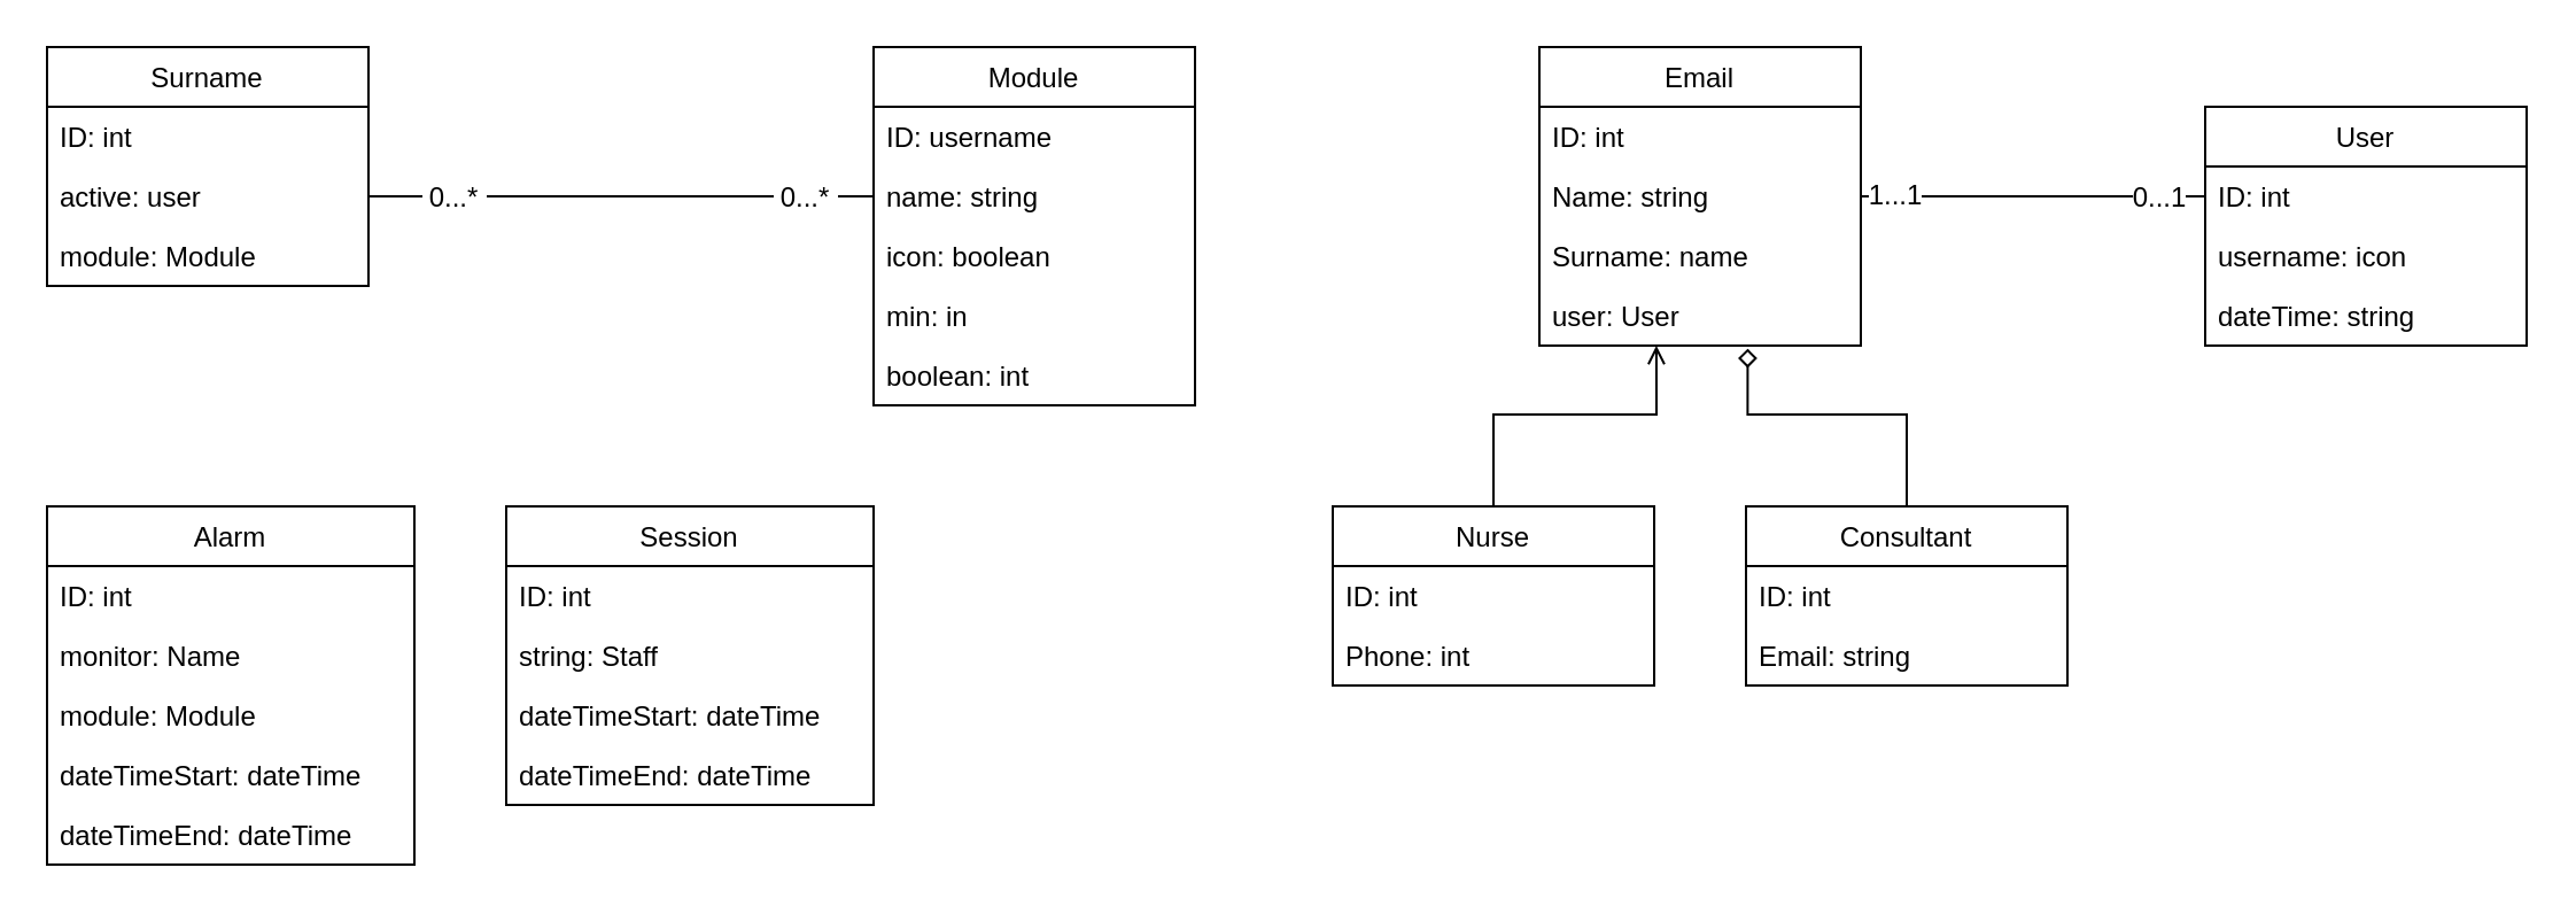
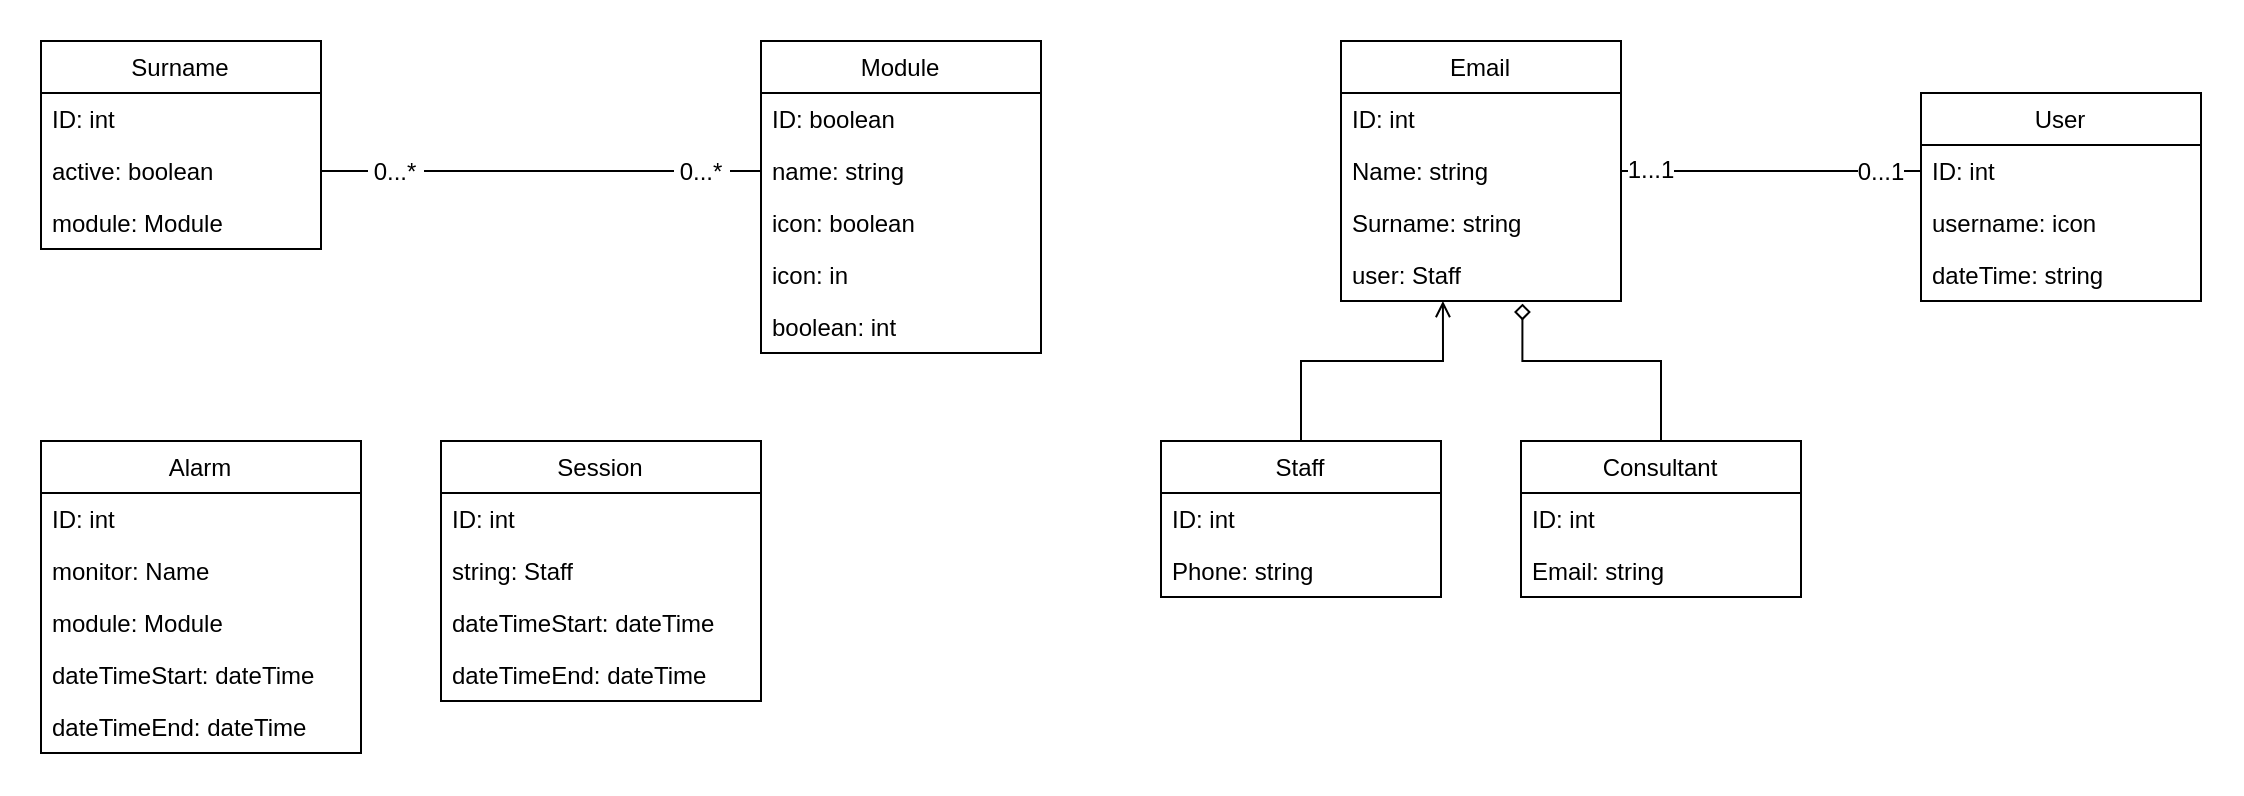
  <mxCell id="0" />
  <mxCell id="1" parent="0" />
  <mxCell id="2" value="Surname" parent="1" vertex="1" style="swimlane;fontStyle=0;childLayout=stackLayout;horizontal=1;startSize=26;fillColor=none;horizontalStack=0;resizeParent=1;resizeParentMax=0;resizeLast=0;collapsible=1;marginBottom=0;"><mxGeometry as="geometry" height="104" width="140" y="20" x="20" /></mxCell>
  <mxCell id="3" value="ID: int" parent="2" vertex="1" style="text;strokeColor=none;fillColor=none;align=left;verticalAlign=top;spacingLeft=4;spacingRight=4;overflow=hidden;rotatable=0;points=[[0,0.5],[1,0.5]];portConstraint=eastwest;"><mxGeometry as="geometry" height="26" width="140" y="26" /></mxCell>
- <mxCell id="4" value="active: user" parent="2" vertex="1" style="text;strokeColor=none;fillColor=none;align=left;verticalAlign=top;spacingLeft=4;spacingRight=4;overflow=hidden;rotatable=0;points=[[0,0.5],[1,0.5]];portConstraint=eastwest;"><mxGeometry as="geometry" height="26" width="140" y="52" /></mxCell>
+ <mxCell id="4" value="active: boolean" parent="2" vertex="1" style="text;strokeColor=none;fillColor=none;align=left;verticalAlign=top;spacingLeft=4;spacingRight=4;overflow=hidden;rotatable=0;points=[[0,0.5],[1,0.5]];portConstraint=eastwest;"><mxGeometry as="geometry" height="26" width="140" y="52" /></mxCell>
  <mxCell id="5" value="module: Module" parent="2" vertex="1" style="text;strokeColor=none;fillColor=none;align=left;verticalAlign=top;spacingLeft=4;spacingRight=4;overflow=hidden;rotatable=0;points=[[0,0.5],[1,0.5]];portConstraint=eastwest;"><mxGeometry as="geometry" height="26" width="140" y="78" /></mxCell>
  <mxCell id="6" value="Module" parent="1" vertex="1" style="swimlane;fontStyle=0;childLayout=stackLayout;horizontal=1;startSize=26;fillColor=none;horizontalStack=0;resizeParent=1;resizeParentMax=0;resizeLast=0;collapsible=1;marginBottom=0;"><mxGeometry as="geometry" height="156" width="140" y="20" x="380" /></mxCell>
- <mxCell id="7" value="ID: username" parent="6" vertex="1" style="text;strokeColor=none;fillColor=none;align=left;verticalAlign=top;spacingLeft=4;spacingRight=4;overflow=hidden;rotatable=0;points=[[0,0.5],[1,0.5]];portConstraint=eastwest;"><mxGeometry as="geometry" height="26" width="140" y="26" /></mxCell>
+ <mxCell id="7" value="ID: boolean" parent="6" vertex="1" style="text;strokeColor=none;fillColor=none;align=left;verticalAlign=top;spacingLeft=4;spacingRight=4;overflow=hidden;rotatable=0;points=[[0,0.5],[1,0.5]];portConstraint=eastwest;"><mxGeometry as="geometry" height="26" width="140" y="26" /></mxCell>
  <mxCell id="8" value="name: string" parent="6" vertex="1" style="text;strokeColor=none;fillColor=none;align=left;verticalAlign=top;spacingLeft=4;spacingRight=4;overflow=hidden;rotatable=0;points=[[0,0.5],[1,0.5]];portConstraint=eastwest;"><mxGeometry as="geometry" height="26" width="140" y="52" /></mxCell>
  <mxCell id="9" value="icon: boolean" parent="6" vertex="1" style="text;strokeColor=none;fillColor=none;align=left;verticalAlign=top;spacingLeft=4;spacingRight=4;overflow=hidden;rotatable=0;points=[[0,0.5],[1,0.5]];portConstraint=eastwest;"><mxGeometry as="geometry" height="26" width="140" y="78" /></mxCell>
- <mxCell id="10" value="min: in" parent="6" vertex="1" style="text;strokeColor=none;fillColor=none;align=left;verticalAlign=top;spacingLeft=4;spacingRight=4;overflow=hidden;rotatable=0;points=[[0,0.5],[1,0.5]];portConstraint=eastwest;"><mxGeometry as="geometry" height="26" width="140" y="104" /></mxCell>
+ <mxCell id="10" value="icon: in" parent="6" vertex="1" style="text;strokeColor=none;fillColor=none;align=left;verticalAlign=top;spacingLeft=4;spacingRight=4;overflow=hidden;rotatable=0;points=[[0,0.5],[1,0.5]];portConstraint=eastwest;"><mxGeometry as="geometry" height="26" width="140" y="104" /></mxCell>
  <mxCell id="11" value="boolean: int" parent="6" vertex="1" style="text;strokeColor=none;fillColor=none;align=left;verticalAlign=top;spacingLeft=4;spacingRight=4;overflow=hidden;rotatable=0;points=[[0,0.5],[1,0.5]];portConstraint=eastwest;"><mxGeometry as="geometry" height="26" width="140" y="130" /></mxCell>
  <mxCell id="12" parent="1" style="edgeStyle=orthogonalEdgeStyle;rounded=0;orthogonalLoop=1;jettySize=auto;html=1;exitX=1;exitY=0.5;exitDx=0;exitDy=0;entryX=0;entryY=0.5;entryDx=0;entryDy=0;endArrow=none;endFill=0;" edge="1" target="8" source="4"><mxGeometry as="geometry" relative="1" /></mxCell>
  <mxCell id="13" value="&amp;nbsp;0...*&amp;nbsp;" parent="12" vertex="1" style="text;html=1;resizable=0;points=[];align=center;verticalAlign=middle;labelBackgroundColor=#ffffff;" connectable="0"><mxGeometry as="geometry" x="-0.673" relative="1"><mxPoint as="offset" /></mxGeometry></mxCell>
  <mxCell id="14" value="&amp;nbsp;0...*&amp;nbsp;" parent="12" vertex="1" style="text;html=1;resizable=0;points=[];align=center;verticalAlign=middle;labelBackgroundColor=#ffffff;" connectable="0"><mxGeometry as="geometry" x="0.715" relative="1"><mxPoint as="offset" /></mxGeometry></mxCell>
  <mxCell id="15" value="Email" parent="1" vertex="1" style="swimlane;fontStyle=0;childLayout=stackLayout;horizontal=1;startSize=26;fillColor=none;horizontalStack=0;resizeParent=1;resizeParentMax=0;resizeLast=0;collapsible=1;marginBottom=0;"><mxGeometry as="geometry" height="130" width="140" y="20" x="670" /></mxCell>
  <mxCell id="16" value="ID: int" parent="15" vertex="1" style="text;strokeColor=none;fillColor=none;align=left;verticalAlign=top;spacingLeft=4;spacingRight=4;overflow=hidden;rotatable=0;points=[[0,0.5],[1,0.5]];portConstraint=eastwest;"><mxGeometry as="geometry" height="26" width="140" y="26" /></mxCell>
  <mxCell id="17" value="Name: string" parent="15" vertex="1" style="text;strokeColor=none;fillColor=none;align=left;verticalAlign=top;spacingLeft=4;spacingRight=4;overflow=hidden;rotatable=0;points=[[0,0.5],[1,0.5]];portConstraint=eastwest;"><mxGeometry as="geometry" height="26" width="140" y="52" /></mxCell>
- <mxCell id="18" value="Surname: name" parent="15" vertex="1" style="text;strokeColor=none;fillColor=none;align=left;verticalAlign=top;spacingLeft=4;spacingRight=4;overflow=hidden;rotatable=0;points=[[0,0.5],[1,0.5]];portConstraint=eastwest;"><mxGeometry as="geometry" height="26" width="140" y="78" /></mxCell>
- <mxCell id="19" value="user: User" parent="15" vertex="1" style="text;strokeColor=none;fillColor=none;align=left;verticalAlign=top;spacingLeft=4;spacingRight=4;overflow=hidden;rotatable=0;points=[[0,0.5],[1,0.5]];portConstraint=eastwest;"><mxGeometry as="geometry" height="26" width="140" y="104" /></mxCell>
+ <mxCell id="18" value="Surname: string" parent="15" vertex="1" style="text;strokeColor=none;fillColor=none;align=left;verticalAlign=top;spacingLeft=4;spacingRight=4;overflow=hidden;rotatable=0;points=[[0,0.5],[1,0.5]];portConstraint=eastwest;"><mxGeometry as="geometry" height="26" width="140" y="78" /></mxCell>
+ <mxCell id="19" value="user: Staff" parent="15" vertex="1" style="text;strokeColor=none;fillColor=none;align=left;verticalAlign=top;spacingLeft=4;spacingRight=4;overflow=hidden;rotatable=0;points=[[0,0.5],[1,0.5]];portConstraint=eastwest;"><mxGeometry as="geometry" height="26" width="140" y="104" /></mxCell>
  <mxCell id="20" value="User" parent="1" vertex="1" style="swimlane;fontStyle=0;childLayout=stackLayout;horizontal=1;startSize=26;fillColor=none;horizontalStack=0;resizeParent=1;resizeParentMax=0;resizeLast=0;collapsible=1;marginBottom=0;"><mxGeometry as="geometry" height="104" width="140" y="46" x="960" /></mxCell>
  <mxCell id="21" value="ID: int" parent="20" vertex="1" style="text;strokeColor=none;fillColor=none;align=left;verticalAlign=top;spacingLeft=4;spacingRight=4;overflow=hidden;rotatable=0;points=[[0,0.5],[1,0.5]];portConstraint=eastwest;"><mxGeometry as="geometry" height="26" width="140" y="26" /></mxCell>
  <mxCell id="22" value="username: icon" parent="20" vertex="1" style="text;strokeColor=none;fillColor=none;align=left;verticalAlign=top;spacingLeft=4;spacingRight=4;overflow=hidden;rotatable=0;points=[[0,0.5],[1,0.5]];portConstraint=eastwest;"><mxGeometry as="geometry" height="26" width="140" y="52" /></mxCell>
  <mxCell id="23" value="dateTime: string" parent="20" vertex="1" style="text;strokeColor=none;fillColor=none;align=left;verticalAlign=top;spacingLeft=4;spacingRight=4;overflow=hidden;rotatable=0;points=[[0,0.5],[1,0.5]];portConstraint=eastwest;"><mxGeometry as="geometry" height="26" width="140" y="78" /></mxCell>
  <mxCell id="24" parent="1" style="edgeStyle=orthogonalEdgeStyle;rounded=0;orthogonalLoop=1;jettySize=auto;html=1;exitX=0.5;exitY=0;exitDx=0;exitDy=0;entryX=0.364;entryY=1;entryDx=0;entryDy=0;entryPerimeter=0;endArrow=open;endFill=0;" edge="1" target="19" source="25"><mxGeometry as="geometry" relative="1"><Array as="points"><mxPoint y="180" x="650" /><mxPoint y="180" x="721" /></Array></mxGeometry></mxCell>
- <mxCell id="25" value="Nurse" parent="1" vertex="1" style="swimlane;fontStyle=0;childLayout=stackLayout;horizontal=1;startSize=26;fillColor=none;horizontalStack=0;resizeParent=1;resizeParentMax=0;resizeLast=0;collapsible=1;marginBottom=0;"><mxGeometry as="geometry" height="78" width="140" y="220" x="580" /></mxCell>
+ <mxCell id="25" value="Staff" parent="1" vertex="1" style="swimlane;fontStyle=0;childLayout=stackLayout;horizontal=1;startSize=26;fillColor=none;horizontalStack=0;resizeParent=1;resizeParentMax=0;resizeLast=0;collapsible=1;marginBottom=0;"><mxGeometry as="geometry" height="78" width="140" y="220" x="580" /></mxCell>
  <mxCell id="26" value="ID: int" parent="25" vertex="1" style="text;strokeColor=none;fillColor=none;align=left;verticalAlign=top;spacingLeft=4;spacingRight=4;overflow=hidden;rotatable=0;points=[[0,0.5],[1,0.5]];portConstraint=eastwest;"><mxGeometry as="geometry" height="26" width="140" y="26" /></mxCell>
- <mxCell id="27" value="Phone: int" parent="25" vertex="1" style="text;strokeColor=none;fillColor=none;align=left;verticalAlign=top;spacingLeft=4;spacingRight=4;overflow=hidden;rotatable=0;points=[[0,0.5],[1,0.5]];portConstraint=eastwest;"><mxGeometry as="geometry" height="26" width="140" y="52" /></mxCell>
+ <mxCell id="27" value="Phone: string" parent="25" vertex="1" style="text;strokeColor=none;fillColor=none;align=left;verticalAlign=top;spacingLeft=4;spacingRight=4;overflow=hidden;rotatable=0;points=[[0,0.5],[1,0.5]];portConstraint=eastwest;"><mxGeometry as="geometry" height="26" width="140" y="52" /></mxCell>
  <mxCell id="28" parent="1" style="edgeStyle=orthogonalEdgeStyle;rounded=0;orthogonalLoop=1;jettySize=auto;html=1;exitX=0.5;exitY=0;exitDx=0;exitDy=0;entryX=0.648;entryY=1.051;entryDx=0;entryDy=0;entryPerimeter=0;endArrow=diamond;endFill=0;" edge="1" target="19" source="29"><mxGeometry as="geometry" relative="1"><Array as="points"><mxPoint y="180" x="830" /><mxPoint y="180" x="761" /></Array></mxGeometry></mxCell>
  <mxCell id="29" value="Consultant" parent="1" vertex="1" style="swimlane;fontStyle=0;childLayout=stackLayout;horizontal=1;startSize=26;fillColor=none;horizontalStack=0;resizeParent=1;resizeParentMax=0;resizeLast=0;collapsible=1;marginBottom=0;"><mxGeometry as="geometry" height="78" width="140" y="220" x="760" /></mxCell>
  <mxCell id="30" value="ID: int" parent="29" vertex="1" style="text;strokeColor=none;fillColor=none;align=left;verticalAlign=top;spacingLeft=4;spacingRight=4;overflow=hidden;rotatable=0;points=[[0,0.5],[1,0.5]];portConstraint=eastwest;"><mxGeometry as="geometry" height="26" width="140" y="26" /></mxCell>
  <mxCell id="31" value="Email: string" parent="29" vertex="1" style="text;strokeColor=none;fillColor=none;align=left;verticalAlign=top;spacingLeft=4;spacingRight=4;overflow=hidden;rotatable=0;points=[[0,0.5],[1,0.5]];portConstraint=eastwest;"><mxGeometry as="geometry" height="26" width="140" y="52" /></mxCell>
  <mxCell id="32" parent="1" style="edgeStyle=orthogonalEdgeStyle;rounded=0;orthogonalLoop=1;jettySize=auto;html=1;exitX=1;exitY=0.5;exitDx=0;exitDy=0;entryX=0;entryY=0.5;entryDx=0;entryDy=0;endArrow=none;endFill=0;" edge="1" target="21" source="17"><mxGeometry as="geometry" relative="1" /></mxCell>
  <mxCell id="33" value="0...1" parent="32" vertex="1" style="text;html=1;resizable=0;points=[];align=center;verticalAlign=middle;labelBackgroundColor=#ffffff;" connectable="0"><mxGeometry as="geometry" x="0.722" relative="1"><mxPoint as="offset" /></mxGeometry></mxCell>
  <mxCell id="34" value="1...1" parent="32" vertex="1" style="text;html=1;resizable=0;points=[];align=center;verticalAlign=middle;labelBackgroundColor=#ffffff;" connectable="0"><mxGeometry as="geometry" y="1" x="-0.812" relative="1"><mxPoint as="offset" /></mxGeometry></mxCell>
  <mxCell id="35" value="Alarm" parent="1" vertex="1" style="swimlane;fontStyle=0;childLayout=stackLayout;horizontal=1;startSize=26;fillColor=none;horizontalStack=0;resizeParent=1;resizeParentMax=0;resizeLast=0;collapsible=1;marginBottom=0;"><mxGeometry as="geometry" height="156" width="160" y="220" x="20" /></mxCell>
  <mxCell id="36" value="ID: int" parent="35" vertex="1" style="text;strokeColor=none;fillColor=none;align=left;verticalAlign=top;spacingLeft=4;spacingRight=4;overflow=hidden;rotatable=0;points=[[0,0.5],[1,0.5]];portConstraint=eastwest;"><mxGeometry as="geometry" height="26" width="160" y="26" /></mxCell>
  <mxCell id="37" value="monitor: Name" parent="35" vertex="1" style="text;strokeColor=none;fillColor=none;align=left;verticalAlign=top;spacingLeft=4;spacingRight=4;overflow=hidden;rotatable=0;points=[[0,0.5],[1,0.5]];portConstraint=eastwest;"><mxGeometry as="geometry" height="26" width="160" y="52" /></mxCell>
  <mxCell id="38" value="module: Module" parent="35" vertex="1" style="text;strokeColor=none;fillColor=none;align=left;verticalAlign=top;spacingLeft=4;spacingRight=4;overflow=hidden;rotatable=0;points=[[0,0.5],[1,0.5]];portConstraint=eastwest;"><mxGeometry as="geometry" height="26" width="160" y="78" /></mxCell>
  <mxCell id="39" value="dateTimeStart: dateTime" parent="35" vertex="1" style="text;strokeColor=none;fillColor=none;align=left;verticalAlign=top;spacingLeft=4;spacingRight=4;overflow=hidden;rotatable=0;points=[[0,0.5],[1,0.5]];portConstraint=eastwest;"><mxGeometry as="geometry" height="26" width="160" y="104" /></mxCell>
  <mxCell id="40" value="dateTimeEnd: dateTime" parent="35" vertex="1" style="text;strokeColor=none;fillColor=none;align=left;verticalAlign=top;spacingLeft=4;spacingRight=4;overflow=hidden;rotatable=0;points=[[0,0.5],[1,0.5]];portConstraint=eastwest;"><mxGeometry as="geometry" height="26" width="160" y="130" /></mxCell>
  <mxCell id="41" value="Session" parent="1" vertex="1" style="swimlane;fontStyle=0;childLayout=stackLayout;horizontal=1;startSize=26;fillColor=none;horizontalStack=0;resizeParent=1;resizeParentMax=0;resizeLast=0;collapsible=1;marginBottom=0;"><mxGeometry as="geometry" height="130" width="160" y="220" x="220" /></mxCell>
  <mxCell id="42" value="ID: int" parent="41" vertex="1" style="text;strokeColor=none;fillColor=none;align=left;verticalAlign=top;spacingLeft=4;spacingRight=4;overflow=hidden;rotatable=0;points=[[0,0.5],[1,0.5]];portConstraint=eastwest;"><mxGeometry as="geometry" height="26" width="160" y="26" /></mxCell>
  <mxCell id="43" value="string: Staff" parent="41" vertex="1" style="text;strokeColor=none;fillColor=none;align=left;verticalAlign=top;spacingLeft=4;spacingRight=4;overflow=hidden;rotatable=0;points=[[0,0.5],[1,0.5]];portConstraint=eastwest;"><mxGeometry as="geometry" height="26" width="160" y="52" /></mxCell>
  <mxCell id="44" value="dateTimeStart: dateTime" parent="41" vertex="1" style="text;strokeColor=none;fillColor=none;align=left;verticalAlign=top;spacingLeft=4;spacingRight=4;overflow=hidden;rotatable=0;points=[[0,0.5],[1,0.5]];portConstraint=eastwest;"><mxGeometry as="geometry" height="26" width="160" y="78" /></mxCell>
  <mxCell id="45" value="dateTimeEnd: dateTime" parent="41" vertex="1" style="text;strokeColor=none;fillColor=none;align=left;verticalAlign=top;spacingLeft=4;spacingRight=4;overflow=hidden;rotatable=0;points=[[0,0.5],[1,0.5]];portConstraint=eastwest;"><mxGeometry as="geometry" height="26" width="160" y="104" /></mxCell>
